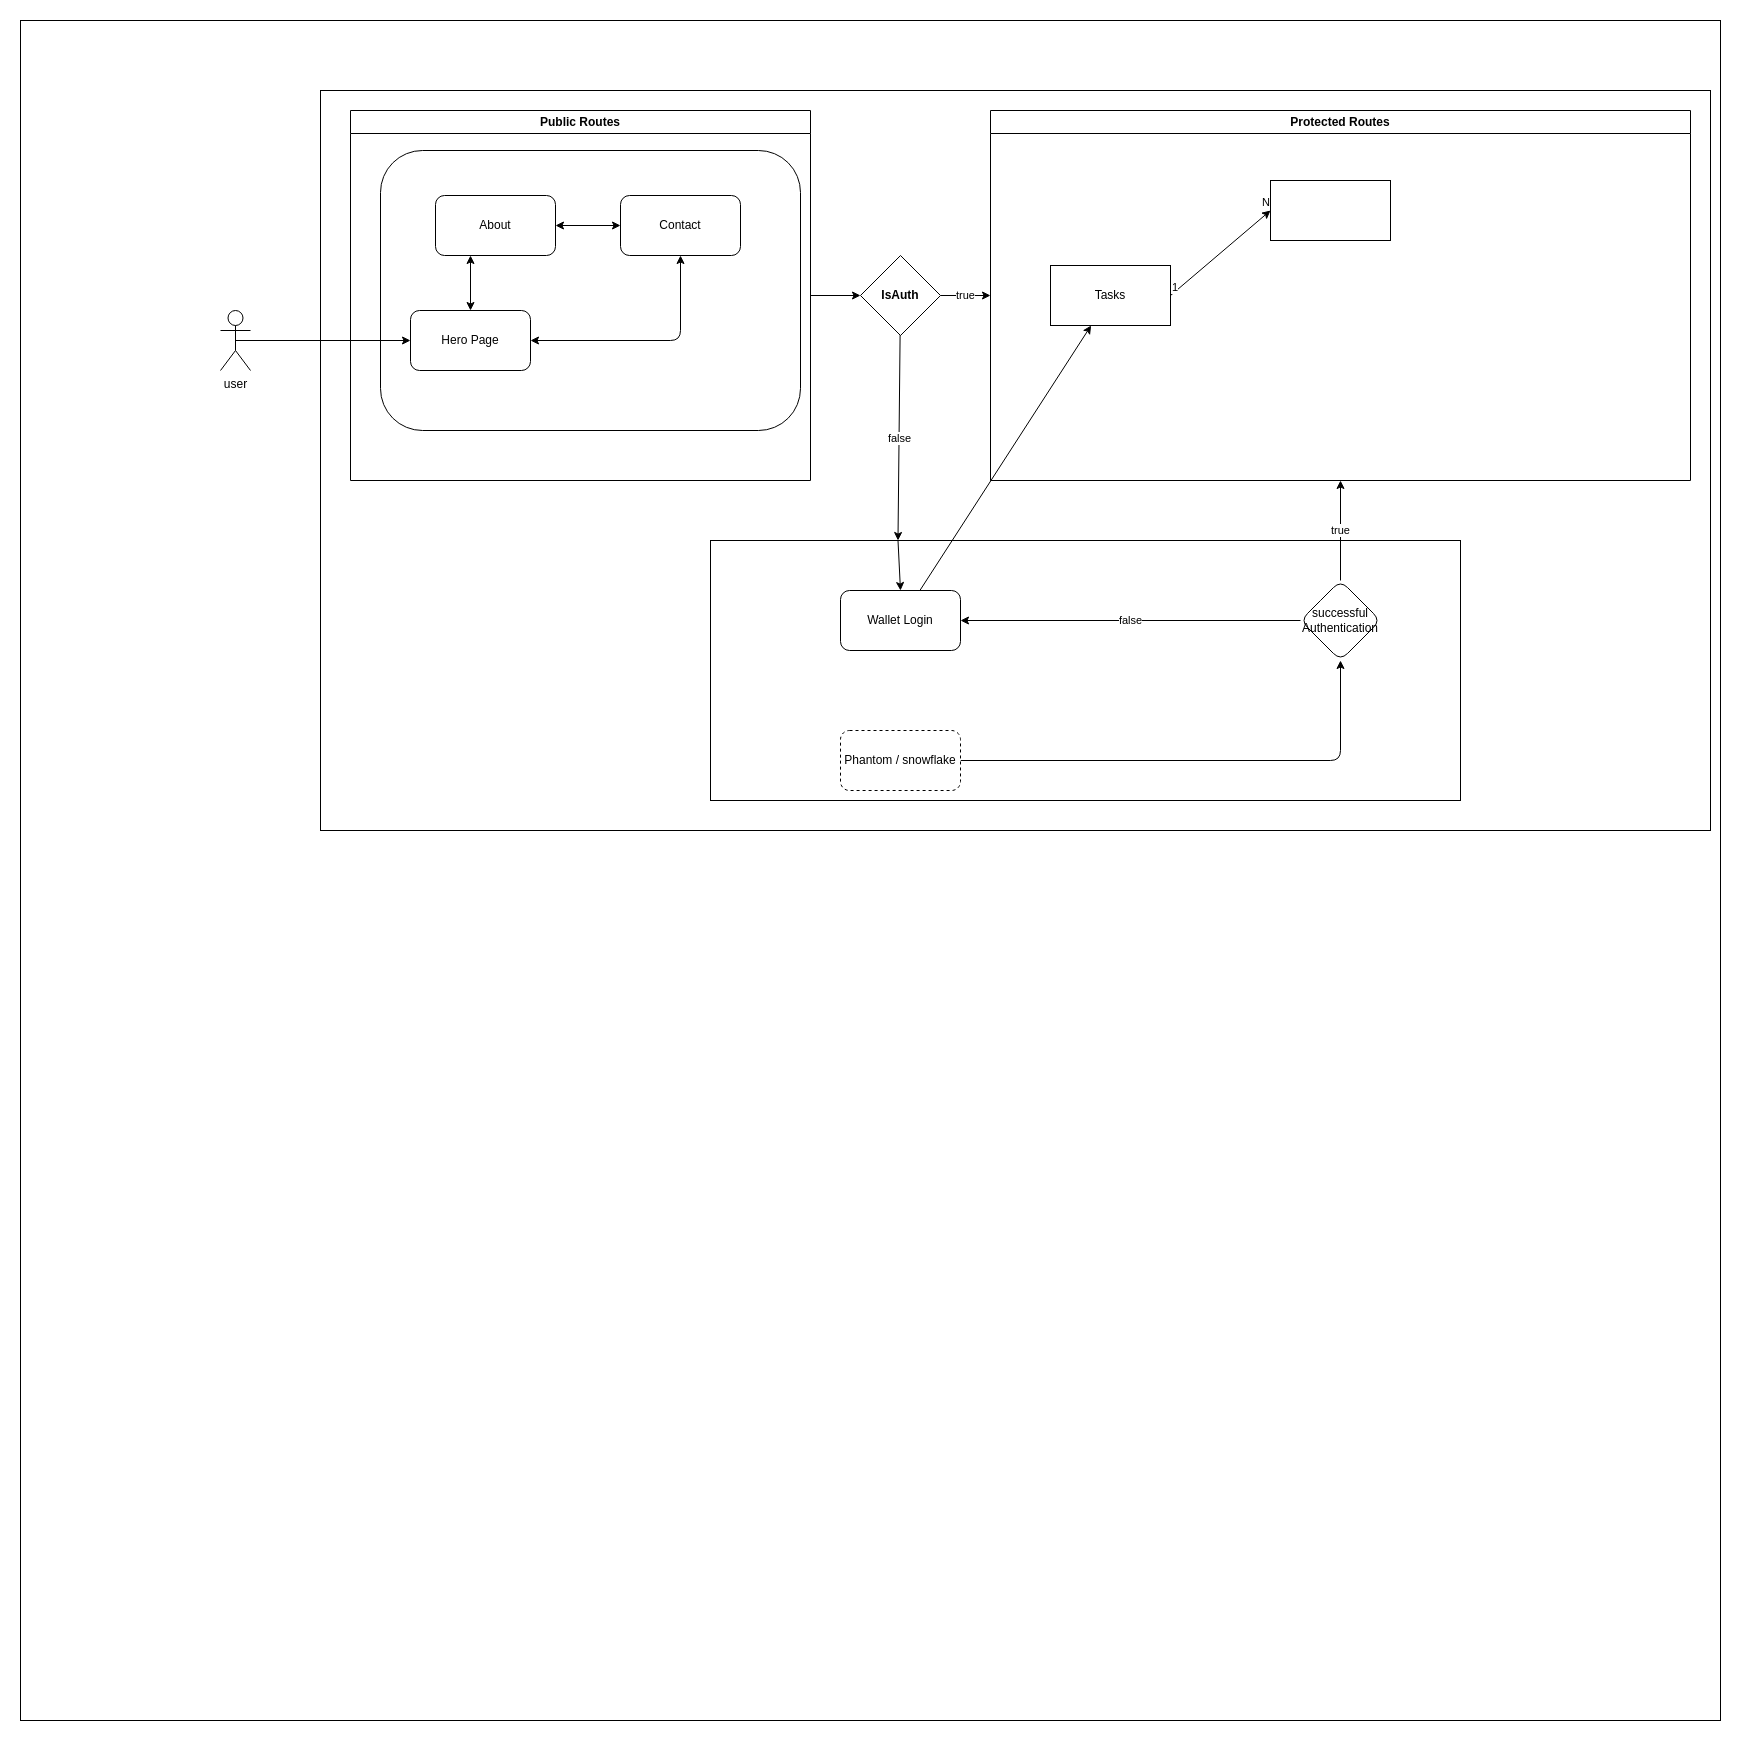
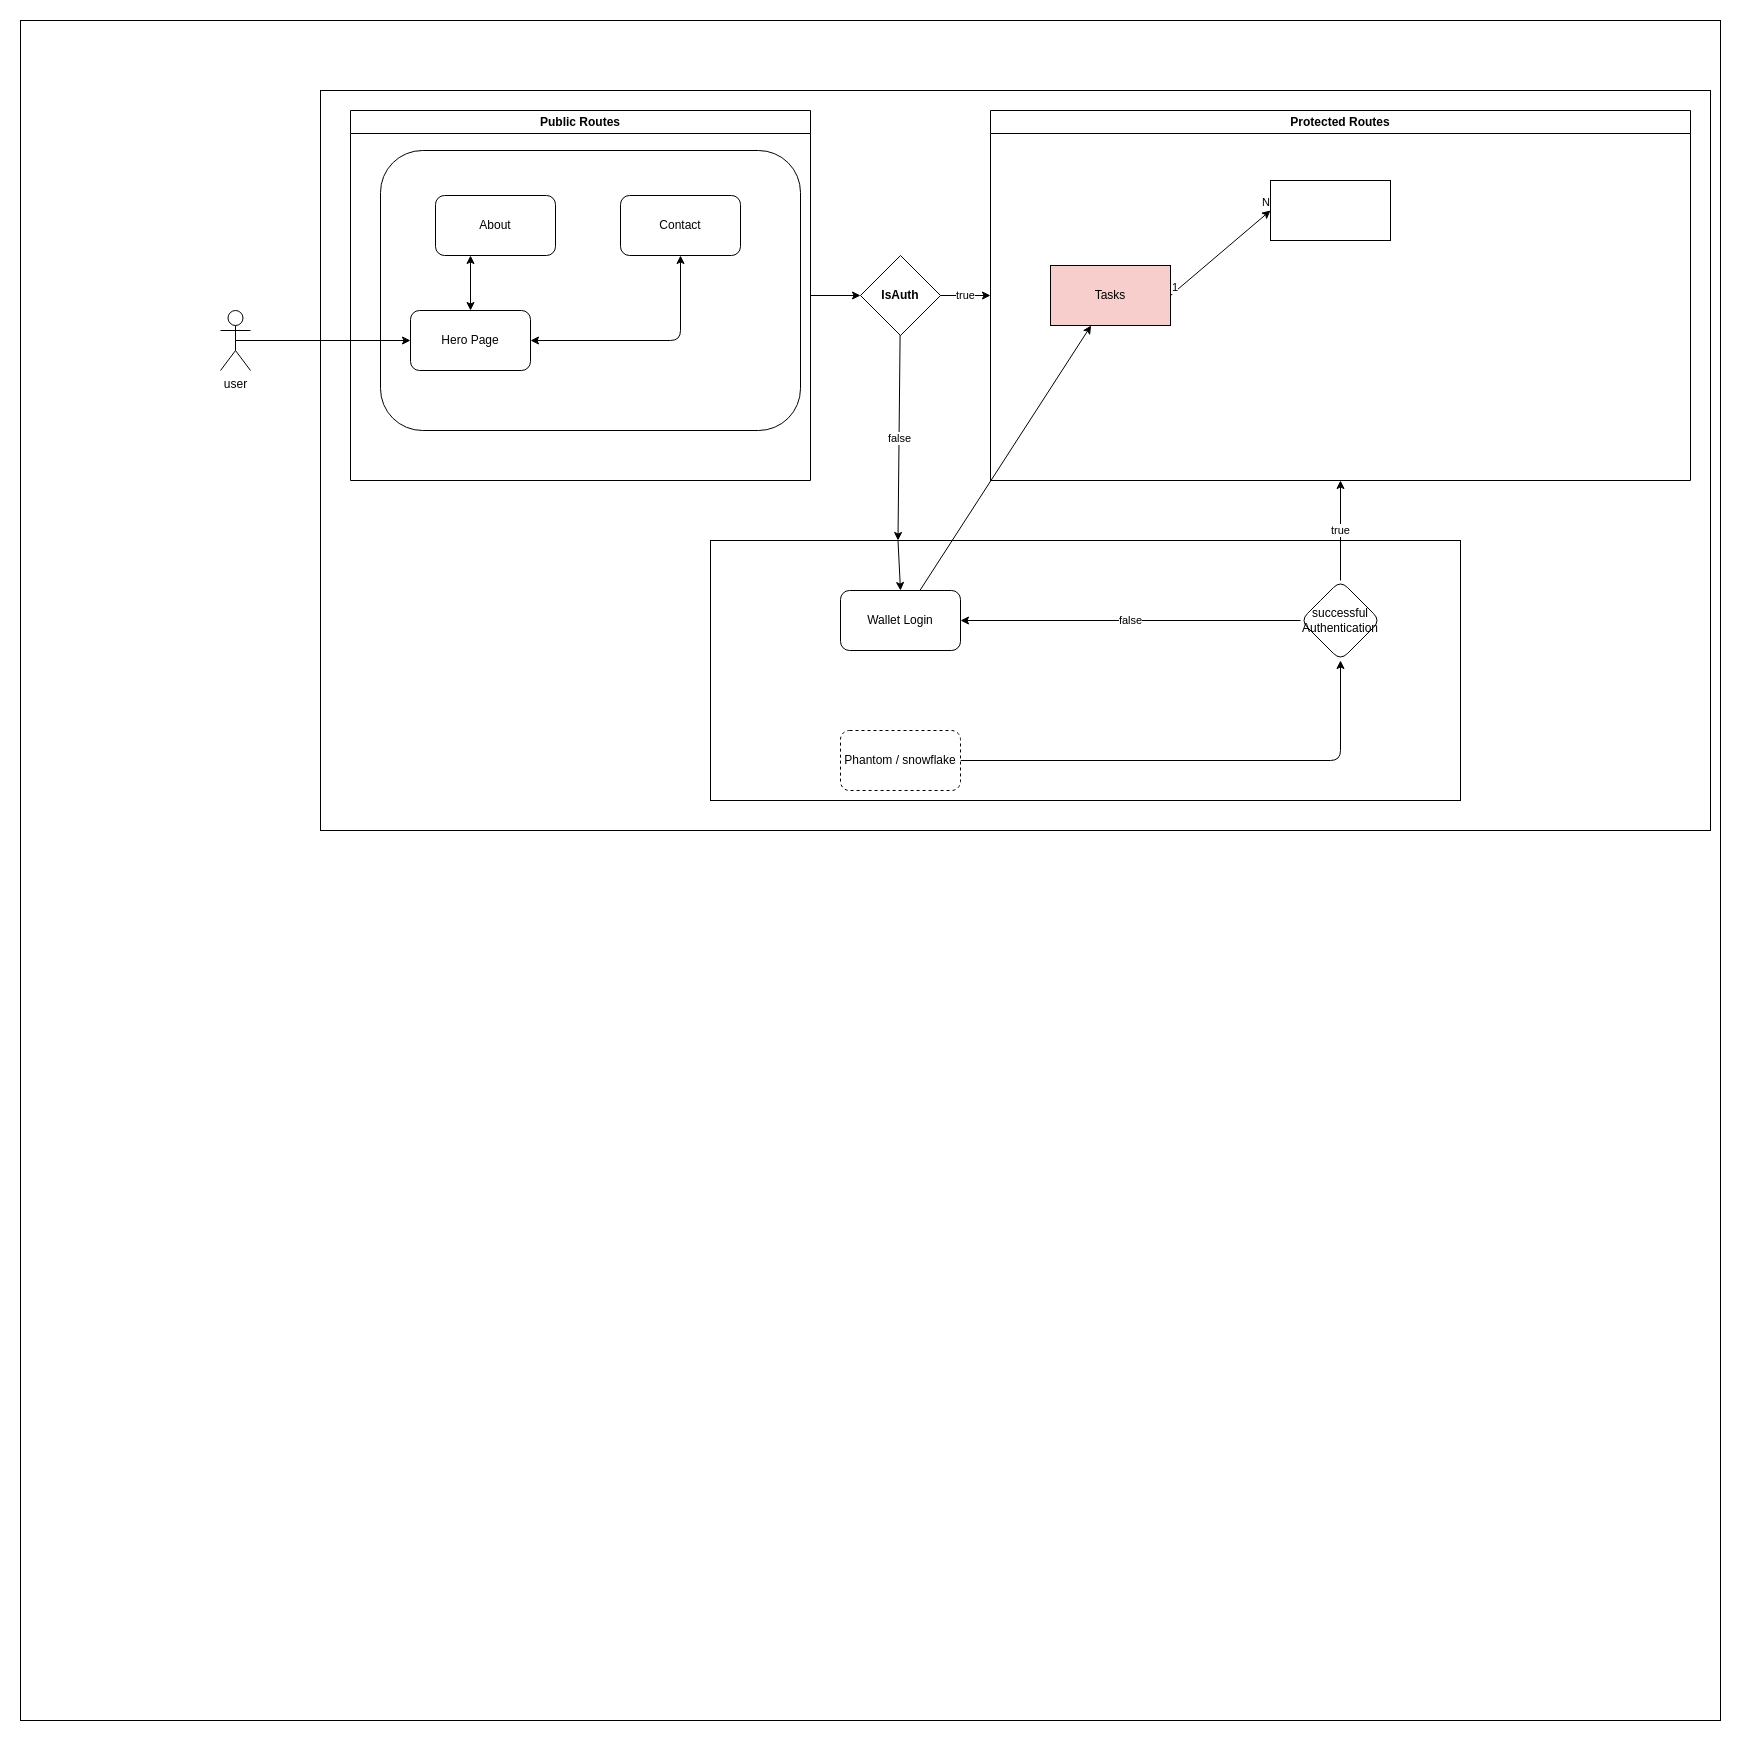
  <mxCell id="0" />
  <mxCell id="1" parent="0" />
  <mxCell id="2" value="" style="whiteSpace=wrap;html=1;aspect=fixed;" parent="1" vertex="1"><mxGeometry width="1700" height="1700" as="geometry" x="20" y="20" /></mxCell>
  <mxCell id="3" value="" style="rounded=0;whiteSpace=wrap;html=1;" parent="1" vertex="1"><mxGeometry x="320" y="90" width="1390" height="740" as="geometry" /></mxCell>
  <mxCell id="4" value="Protected Routes" style="swimlane;whiteSpace=wrap;html=1;" parent="1" vertex="1"><mxGeometry x="990" y="110" width="700" height="370" as="geometry"><mxRectangle x="870" y="90" width="120" height="30" as="alternateBounds" /></mxGeometry></mxCell>
- <mxCell id="5" value="Tasks" style="rounded=0;whiteSpace=wrap;html=1;" parent="4" vertex="1"><mxGeometry x="60" y="155" width="120" height="60" as="geometry" /></mxCell>
+ <mxCell id="5" value="Tasks" style="rounded=0;whiteSpace=wrap;html=1;fillColor=#f8cecc;" parent="4" vertex="1"><mxGeometry x="60" y="155" width="120" height="60" as="geometry" /></mxCell>
  <mxCell id="6" value="" style="rounded=0;whiteSpace=wrap;html=1;" parent="4" vertex="1"><mxGeometry x="280" y="70" width="120" height="60" as="geometry" /></mxCell>
  <mxCell id="7" value="" style="endArrow=classic;html=1;exitX=1;exitY=0.5;exitDx=0;exitDy=0;entryX=0;entryY=0.5;entryDx=0;entryDy=0;" parent="4" source="5" target="6" edge="1"><mxGeometry relative="1" as="geometry"><mxPoint x="200" y="230" as="sourcePoint" /><mxPoint x="360" y="230" as="targetPoint" /></mxGeometry></mxCell>
  <mxCell id="8" value="1" style="edgeLabel;resizable=0;html=1;align=left;verticalAlign=bottom;" parent="7" connectable="0" vertex="1"><mxGeometry x="-1" relative="1" as="geometry" /></mxCell>
  <mxCell id="9" value="N" style="edgeLabel;resizable=0;html=1;align=right;verticalAlign=bottom;" parent="7" connectable="0" vertex="1"><mxGeometry x="1" relative="1" as="geometry" /></mxCell>
  <mxCell id="10" value="" style="edgeStyle=none;html=1;" parent="1" source="25" target="13" edge="1"><mxGeometry relative="1" as="geometry" /></mxCell>
  <mxCell id="11" value="true" style="edgeStyle=none;html=1;entryX=0;entryY=0.5;entryDx=0;entryDy=0;" parent="1" source="13" target="4" edge="1"><mxGeometry relative="1" as="geometry"><mxPoint x="990" y="295" as="targetPoint" /></mxGeometry></mxCell>
  <mxCell id="12" value="false" style="edgeStyle=none;html=1;entryX=0.25;entryY=0;entryDx=0;entryDy=0;" parent="1" source="13" target="14" edge="1"><mxGeometry relative="1" as="geometry" /></mxCell>
  <mxCell id="13" value="IsAuth" style="rhombus;whiteSpace=wrap;html=1;fontStyle=1;startSize=23;" parent="1" vertex="1"><mxGeometry x="860" y="255" width="80" height="80" as="geometry" /></mxCell>
  <mxCell id="14" value="" style="whiteSpace=wrap;html=1;fontStyle=1;startSize=23;" parent="1" vertex="1"><mxGeometry x="710" y="540" width="750" height="260" as="geometry" /></mxCell>
  <mxCell id="15" value="" style="edgeStyle=none;html=1;" parent="1" source="16" target="5" edge="1"><mxGeometry relative="1" as="geometry" /></mxCell>
  <mxCell id="16" value="Wallet Login" style="rounded=1;whiteSpace=wrap;html=1;" parent="1" vertex="1"><mxGeometry x="840" y="590" width="120" height="60" as="geometry" /></mxCell>
  <mxCell id="17" value="" style="endArrow=classic;html=1;exitX=0.25;exitY=0;exitDx=0;exitDy=0;entryX=0.5;entryY=0;entryDx=0;entryDy=0;" parent="1" source="14" target="16" edge="1"><mxGeometry width="50" height="50" relative="1" as="geometry"><mxPoint x="790" y="640" as="sourcePoint" /><mxPoint x="840" y="590" as="targetPoint" /></mxGeometry></mxCell>
  <mxCell id="18" value="" style="edgeStyle=none;html=1;entryX=0.5;entryY=1;entryDx=0;entryDy=0;" parent="1" source="19" target="20" edge="1"><mxGeometry relative="1" as="geometry"><Array as="points"><mxPoint x="1340" y="760" /></Array></mxGeometry></mxCell>
  <mxCell id="19" value="Phantom / snowflake" style="whiteSpace=wrap;html=1;rounded=1;dashed=1;" parent="1" vertex="1"><mxGeometry x="840" y="730" width="120" height="60" as="geometry" /></mxCell>
  <mxCell id="20" value="successful&lt;br&gt;Authentication" style="rhombus;whiteSpace=wrap;html=1;rounded=1;" parent="1" vertex="1"><mxGeometry x="1300" y="580" width="80" height="80" as="geometry" /></mxCell>
  <mxCell id="21" value="true" style="endArrow=classic;html=1;exitX=0.5;exitY=0;exitDx=0;exitDy=0;entryX=0.5;entryY=1;entryDx=0;entryDy=0;" parent="1" source="20" target="4" edge="1"><mxGeometry width="50" height="50" relative="1" as="geometry"><mxPoint x="1030" y="630" as="sourcePoint" /><mxPoint x="1080" y="580" as="targetPoint" /></mxGeometry></mxCell>
  <mxCell id="22" value="false" style="endArrow=classic;html=1;exitX=0;exitY=0.5;exitDx=0;exitDy=0;entryX=1;entryY=0.5;entryDx=0;entryDy=0;" parent="1" source="20" target="16" edge="1"><mxGeometry width="50" height="50" relative="1" as="geometry"><mxPoint x="1030" y="630" as="sourcePoint" /><mxPoint x="1080" y="580" as="targetPoint" /></mxGeometry></mxCell>
  <mxCell id="23" value="" style="group" parent="1" vertex="1" connectable="0"><mxGeometry x="220" y="110" width="590" height="370" as="geometry" /></mxCell>
  <mxCell id="24" value="user" style="shape=umlActor;verticalLabelPosition=bottom;verticalAlign=top;html=1;outlineConnect=0;" parent="23" vertex="1"><mxGeometry y="200" width="30" height="60" as="geometry" /></mxCell>
  <mxCell id="25" value="Public Routes" style="swimlane;whiteSpace=wrap;html=1;" parent="23" vertex="1"><mxGeometry x="130" width="460" height="370" as="geometry"><mxRectangle width="120" height="30" as="alternateBounds" /></mxGeometry></mxCell>
  <mxCell id="26" value="" style="rounded=1;whiteSpace=wrap;html=1;movable=1;resizable=1;rotatable=1;deletable=1;editable=1;connectable=1;" parent="23" vertex="1"><mxGeometry x="160" y="40" width="420" height="280" as="geometry" /></mxCell>
  <mxCell id="27" value="Hero Page" style="rounded=1;whiteSpace=wrap;html=1;" parent="23" vertex="1"><mxGeometry x="190" y="200" width="120" height="60" as="geometry" /></mxCell>
  <mxCell id="28" value="About" style="whiteSpace=wrap;html=1;rounded=1;" parent="23" vertex="1"><mxGeometry x="215" y="85" width="120" height="60" as="geometry" /></mxCell>
  <mxCell id="29" value="Contact" style="whiteSpace=wrap;html=1;rounded=1;" parent="23" vertex="1"><mxGeometry x="400" y="85" width="120" height="60" as="geometry" /></mxCell>
- <mxCell id="30" value="" style="endArrow=classic;startArrow=classic;html=1;exitX=1;exitY=0.5;exitDx=0;exitDy=0;entryX=0;entryY=0.5;entryDx=0;entryDy=0;" parent="23" source="28" target="29" edge="1"><mxGeometry width="50" height="50" relative="1" as="geometry"><mxPoint x="400" y="345" as="sourcePoint" /><mxPoint x="450" y="295" as="targetPoint" /></mxGeometry></mxCell>
  <mxCell id="31" value="" style="endArrow=classic;startArrow=classic;html=1;exitX=0.5;exitY=0;exitDx=0;exitDy=0;" parent="23" source="27" edge="1"><mxGeometry width="50" height="50" relative="1" as="geometry"><mxPoint x="400" y="345" as="sourcePoint" /><mxPoint x="250" y="145" as="targetPoint" /></mxGeometry></mxCell>
  <mxCell id="32" value="" style="endArrow=classic;startArrow=classic;html=1;exitX=1;exitY=0.5;exitDx=0;exitDy=0;entryX=0.5;entryY=1;entryDx=0;entryDy=0;" parent="23" source="27" target="29" edge="1"><mxGeometry width="50" height="50" relative="1" as="geometry"><mxPoint x="400" y="345" as="sourcePoint" /><mxPoint x="450" y="295" as="targetPoint" /><Array as="points"><mxPoint x="460" y="230" /></Array></mxGeometry></mxCell>
  <mxCell id="33" value="" style="edgeStyle=none;html=1;entryX=0;entryY=0.5;entryDx=0;entryDy=0;exitX=0.5;exitY=0.5;exitDx=0;exitDy=0;exitPerimeter=0;" parent="23" source="24" target="27" edge="1"><mxGeometry relative="1" as="geometry"><mxPoint x="20" y="260" as="sourcePoint" /><mxPoint x="180" y="230" as="targetPoint" /></mxGeometry></mxCell>
